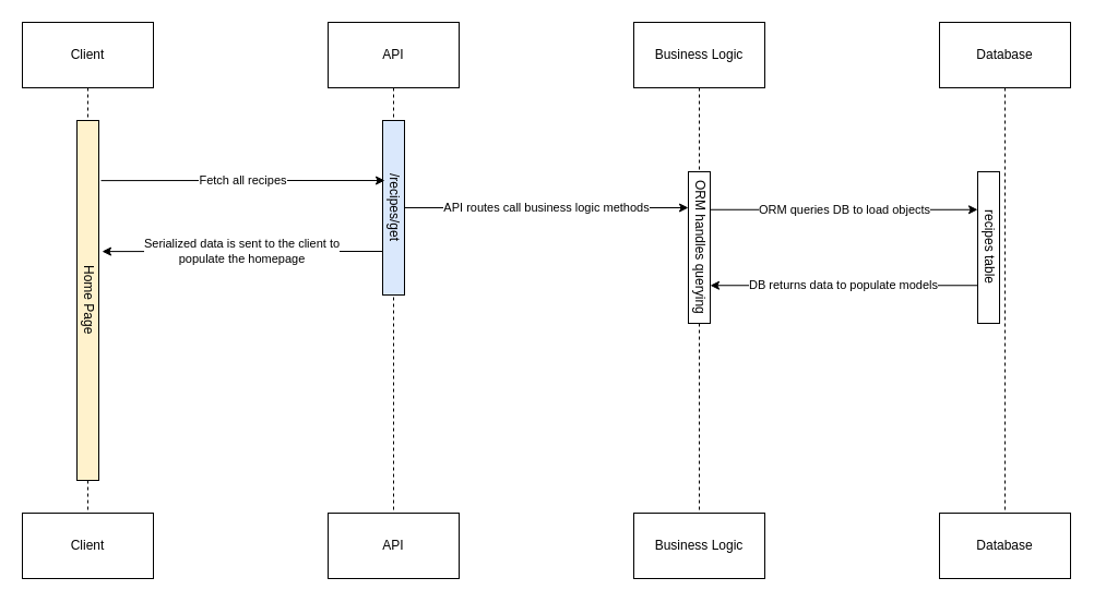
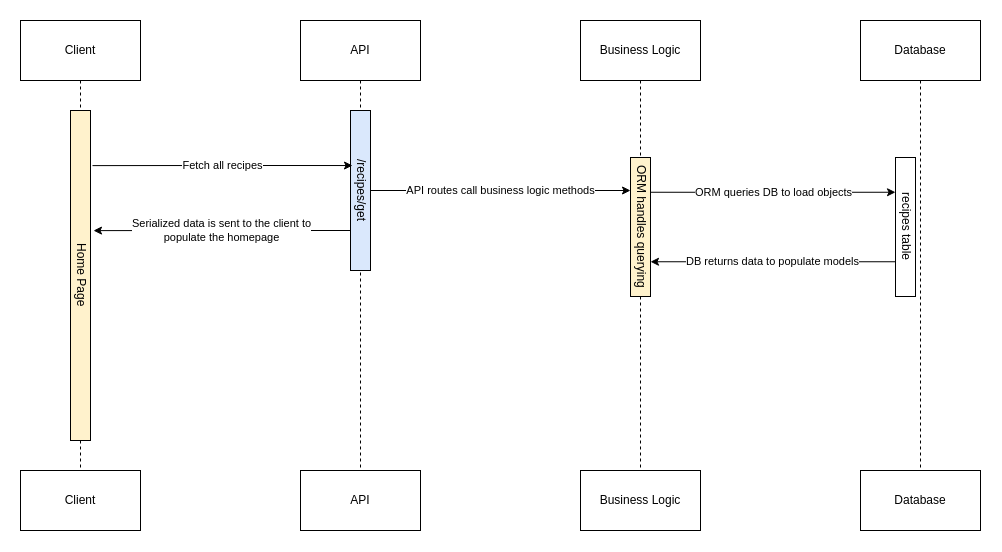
  <mxCell id="0" />
  <mxCell id="1" parent="0" />
  <mxCell id="2" style="edgeStyle=orthogonalEdgeStyle;rounded=0;orthogonalLoop=1;jettySize=auto;html=1;exitX=0.5;exitY=1;exitDx=0;exitDy=0;entryX=0.5;entryY=0;entryDx=0;entryDy=0;endArrow=none;startFill=0;dashed=1;" edge="1" parent="1" source="3" target="4"><mxGeometry relative="1" as="geometry" /></mxCell>
  <mxCell id="3" value="Client" style="rounded=0;whiteSpace=wrap;html=1;" vertex="1" parent="1"><mxGeometry x="20" y="20" width="120" height="60" as="geometry" /></mxCell>
  <mxCell id="4" value="Client" style="rounded=0;whiteSpace=wrap;html=1;" vertex="1" parent="1"><mxGeometry x="20" y="470" width="120" height="60" as="geometry" /></mxCell>
  <mxCell id="5" value="Home Page" style="rounded=0;whiteSpace=wrap;html=1;textDirection=vertical-lr;fillColor=#fff2cc;" vertex="1" parent="1"><mxGeometry x="70" y="110" width="20" height="330" as="geometry" /></mxCell>
  <mxCell id="6" style="edgeStyle=orthogonalEdgeStyle;rounded=0;orthogonalLoop=1;jettySize=auto;html=1;exitX=0.5;exitY=1;exitDx=0;exitDy=0;entryX=0.5;entryY=0;entryDx=0;entryDy=0;endArrow=none;startFill=0;dashed=1;" edge="1" parent="1" source="7" target="8"><mxGeometry relative="1" as="geometry" /></mxCell>
  <mxCell id="7" value="API" style="rounded=0;whiteSpace=wrap;html=1;" vertex="1" parent="1"><mxGeometry x="300" y="20" width="120" height="60" as="geometry" /></mxCell>
  <mxCell id="8" value="API" style="rounded=0;whiteSpace=wrap;html=1;" vertex="1" parent="1"><mxGeometry x="300" y="470" width="120" height="60" as="geometry" /></mxCell>
  <mxCell id="9" value="/recipes/get" style="rounded=0;whiteSpace=wrap;html=1;textDirection=vertical-lr;fillColor=#dae8fc;" vertex="1" parent="1"><mxGeometry x="350" y="110" width="20" height="160" as="geometry" /></mxCell>
  <mxCell id="10" style="edgeStyle=orthogonalEdgeStyle;rounded=0;orthogonalLoop=1;jettySize=auto;html=1;exitX=0.5;exitY=1;exitDx=0;exitDy=0;entryX=0.5;entryY=0;entryDx=0;entryDy=0;endArrow=none;startFill=0;dashed=1;" edge="1" parent="1" source="18" target="12"><mxGeometry relative="1" as="geometry" /></mxCell>
  <mxCell id="11" value="Business Logic" style="rounded=0;whiteSpace=wrap;html=1;" vertex="1" parent="1"><mxGeometry x="580" y="20" width="120" height="60" as="geometry" /></mxCell>
  <mxCell id="12" value="Business Logic" style="rounded=0;whiteSpace=wrap;html=1;" vertex="1" parent="1"><mxGeometry x="580" y="470" width="120" height="60" as="geometry" /></mxCell>
  <mxCell id="13" style="edgeStyle=orthogonalEdgeStyle;rounded=0;orthogonalLoop=1;jettySize=auto;html=1;exitX=0.5;exitY=1;exitDx=0;exitDy=0;entryX=0.5;entryY=0;entryDx=0;entryDy=0;endArrow=none;startFill=0;dashed=1;" edge="1" source="14" target="15" parent="1"><mxGeometry relative="1" as="geometry" /></mxCell>
  <mxCell id="14" value="Database" style="rounded=0;whiteSpace=wrap;html=1;" vertex="1" parent="1"><mxGeometry x="860" y="20" width="120" height="60" as="geometry" /></mxCell>
  <mxCell id="15" value="Database" style="rounded=0;whiteSpace=wrap;html=1;" vertex="1" parent="1"><mxGeometry x="860" y="470" width="120" height="60" as="geometry" /></mxCell>
  <mxCell id="16" value="" style="edgeStyle=orthogonalEdgeStyle;rounded=0;orthogonalLoop=1;jettySize=auto;html=1;exitX=0.5;exitY=1;exitDx=0;exitDy=0;entryX=0.5;entryY=0;entryDx=0;entryDy=0;endArrow=none;startFill=0;dashed=1;" edge="1" parent="1" source="11" target="18"><mxGeometry relative="1" as="geometry"><mxPoint x="640" y="80" as="sourcePoint" /><mxPoint x="640" y="470" as="targetPoint" /></mxGeometry></mxCell>
  <mxCell id="17" value="ORM queries DB to load objects" style="edgeStyle=orthogonalEdgeStyle;rounded=0;orthogonalLoop=1;jettySize=auto;html=1;exitX=1;exitY=0.25;exitDx=0;exitDy=0;entryX=0;entryY=0.25;entryDx=0;entryDy=0;" edge="1" parent="1" source="18" target="20"><mxGeometry relative="1" as="geometry"><Array as="points"><mxPoint x="780" y="192" /><mxPoint x="780" y="192" /></Array></mxGeometry></mxCell>
- <mxCell id="18" value="ORM handles querying" style="rounded=0;whiteSpace=wrap;html=1;textDirection=vertical-lr;" vertex="1" parent="1"><mxGeometry x="630" y="157" width="20" height="139" as="geometry" /></mxCell>
+ <mxCell id="18" value="ORM handles querying" style="rounded=0;whiteSpace=wrap;html=1;textDirection=vertical-lr;fillColor=#fff2cc;" vertex="1" parent="1"><mxGeometry x="630" y="157" width="20" height="139" as="geometry" /></mxCell>
  <mxCell id="19" value="DB returns data to populate models" style="edgeStyle=orthogonalEdgeStyle;rounded=0;orthogonalLoop=1;jettySize=auto;html=1;exitX=0;exitY=0.75;exitDx=0;exitDy=0;entryX=1;entryY=0.75;entryDx=0;entryDy=0;" edge="1" parent="1" source="20" target="18"><mxGeometry relative="1" as="geometry" /></mxCell>
  <mxCell id="20" value="recipes table" style="rounded=0;whiteSpace=wrap;html=1;textDirection=vertical-lr;" vertex="1" parent="1"><mxGeometry x="895" y="157" width="20" height="139" as="geometry" /></mxCell>
  <mxCell id="21" value="Fetch all recipes" style="edgeStyle=orthogonalEdgeStyle;rounded=0;orthogonalLoop=1;jettySize=auto;html=1;exitX=0.1;exitY=0.344;exitDx=0;exitDy=0;entryX=1.1;entryY=0.167;entryDx=0;entryDy=0;entryPerimeter=0;endArrow=none;startFill=1;startArrow=classic;exitPerimeter=0;" edge="1" parent="1" source="9" target="5"><mxGeometry relative="1" as="geometry" /></mxCell>
  <mxCell id="22" value="API routes call business logic methods" style="edgeStyle=orthogonalEdgeStyle;rounded=0;orthogonalLoop=1;jettySize=auto;html=1;exitX=1;exitY=0.5;exitDx=0;exitDy=0;" edge="1" parent="1" source="9"><mxGeometry x="-0.003" relative="1" as="geometry"><mxPoint x="370" y="190" as="sourcePoint" /><mxPoint x="630" y="190" as="targetPoint" /><mxPoint as="offset" /></mxGeometry></mxCell>
  <mxCell id="23" value="&lt;div&gt;Serialized data is sent to the client to&lt;/div&gt;&lt;div&gt;populate the homepage&lt;/div&gt;" style="edgeStyle=orthogonalEdgeStyle;rounded=0;orthogonalLoop=1;jettySize=auto;html=1;exitX=0;exitY=0.75;exitDx=0;exitDy=0;entryX=1.15;entryY=0.364;entryDx=0;entryDy=0;entryPerimeter=0;" edge="1" parent="1" source="9" target="5"><mxGeometry relative="1" as="geometry" /></mxCell>
